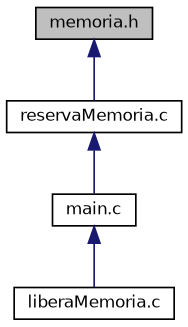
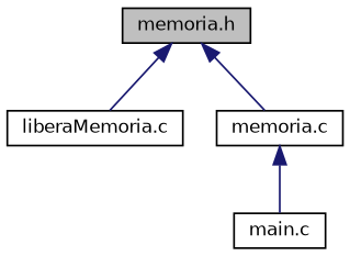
  digraph {
    node [color=black fillcolor=white fontname=Helvetica fontsize=10 shape=record style=filled]
    edge [color=midnightblue dir=back fontname=Helvetica fontsize=10 labelfontname=Helvetica labelfontsize=10 style=solid]
    n1 [fillcolor=grey75 fontcolor=black height=0.2 label="memoria.h" width=0.4]
    n2 [height=0.2 label="liberaMemoria.c" width=0.4]
-   n3 [height=0.2 label="reservaMemoria.c" width=0.4]
+   n3 [height=0.2 label="memoria.c" width=0.4]
    n4 [height=0.2 label="main.c" width=0.4]
-   n4 -> n2
+   n1 -> n2
    n1 -> n3
    n3 -> n4
  }
